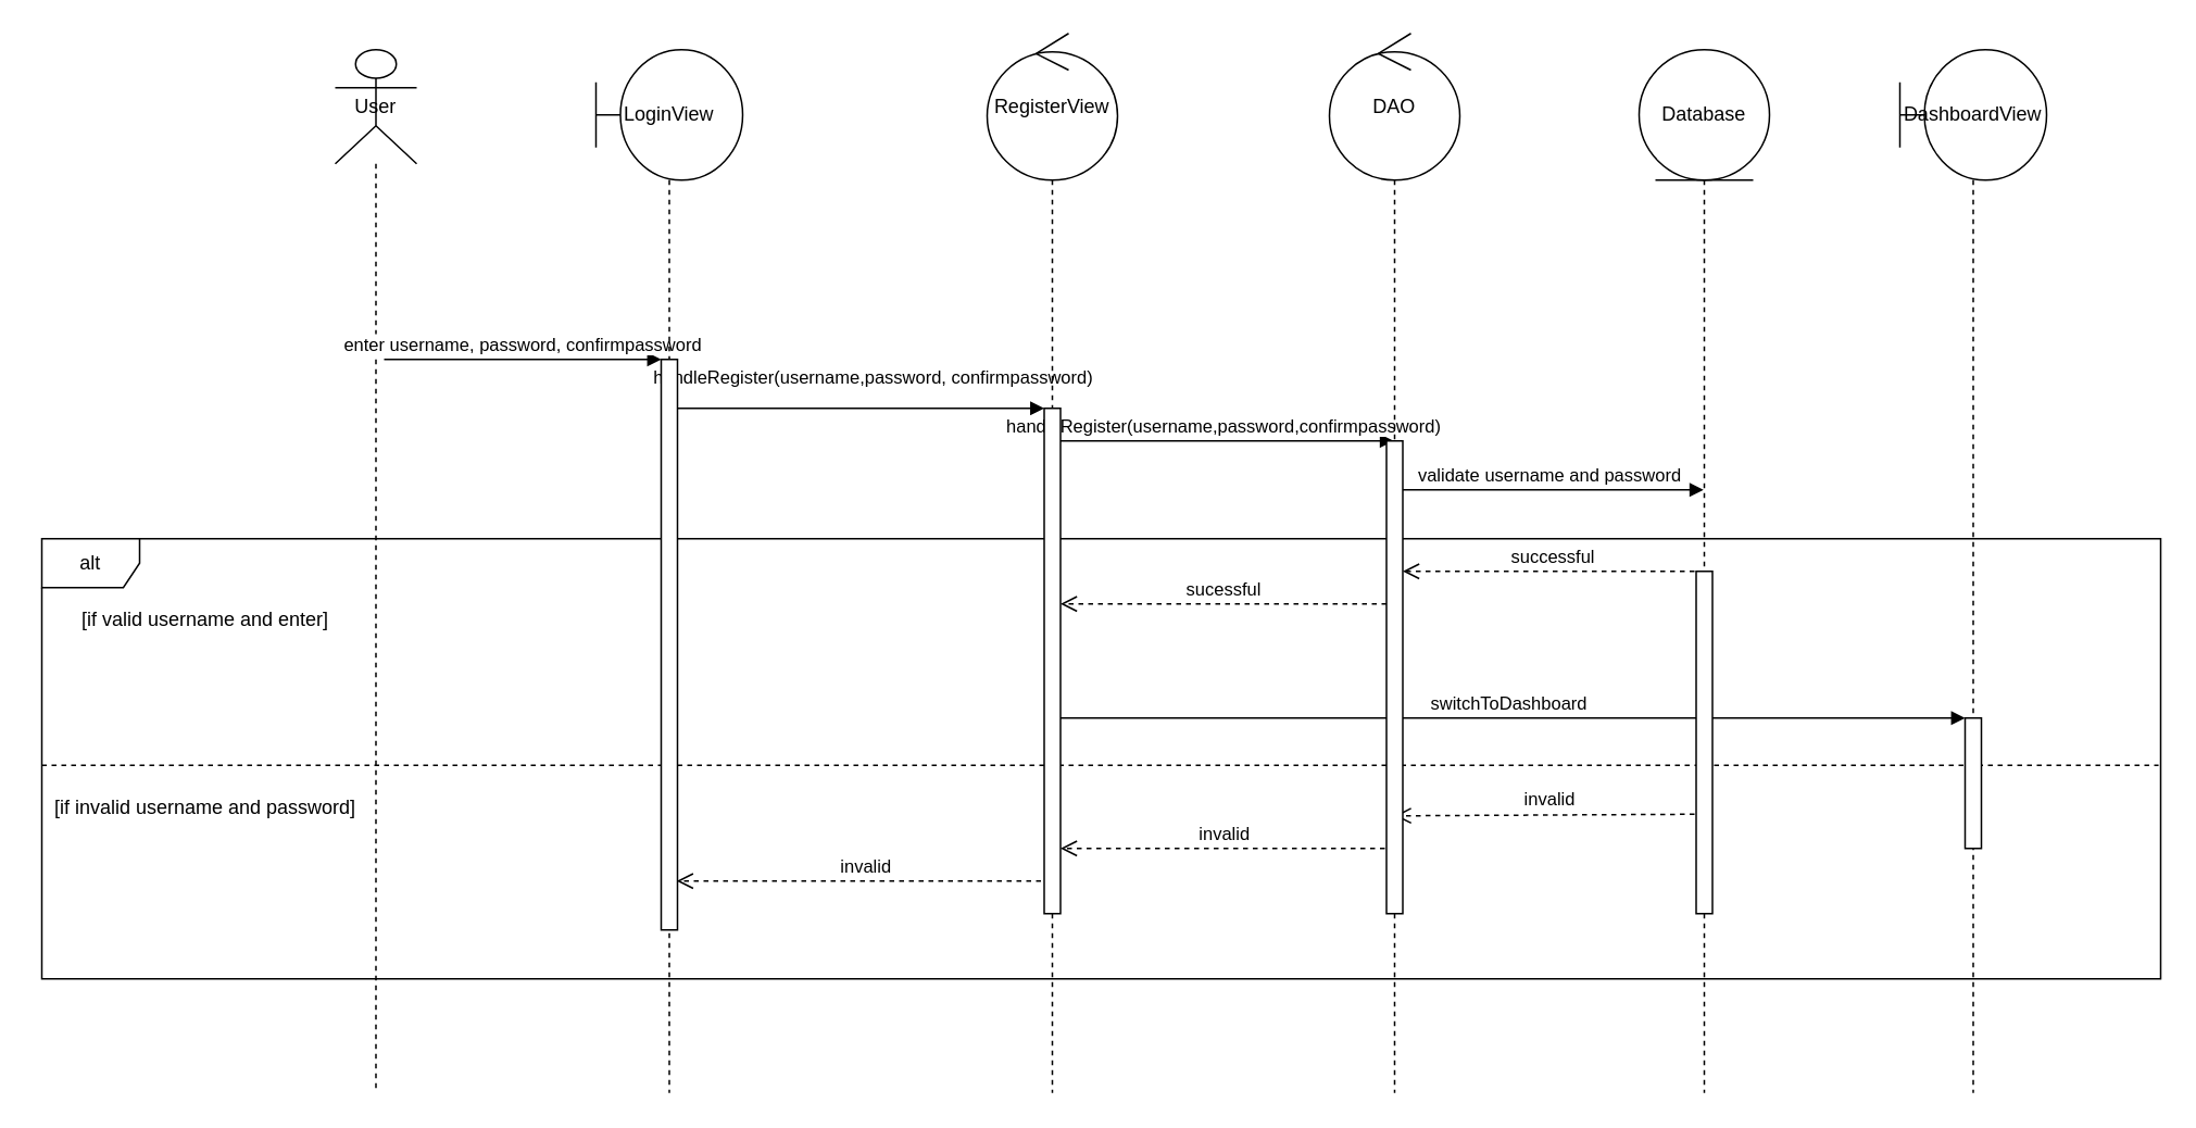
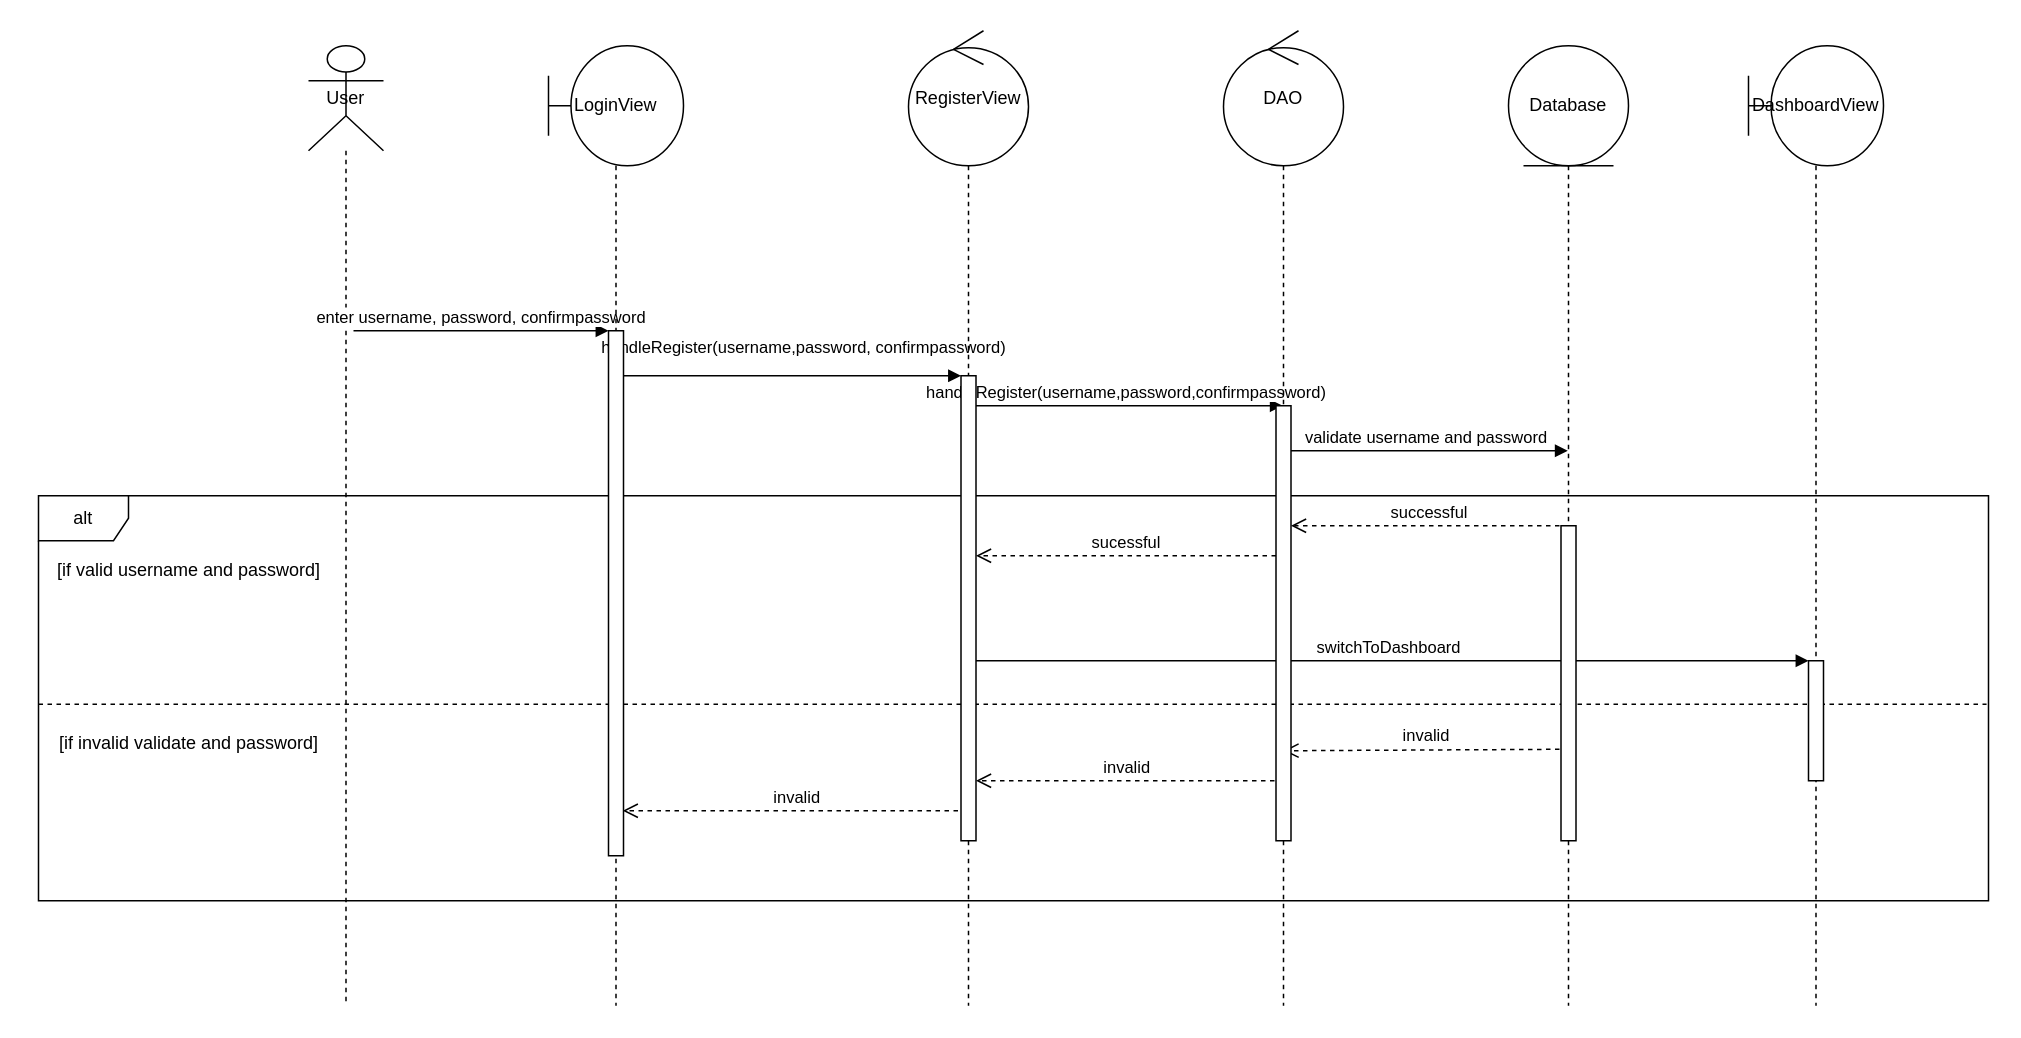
  <mxCell id="0" />
  <mxCell id="1" parent="0" />
  <mxCell id="2" value="User" style="shape=umlLifeline;perimeter=lifelinePerimeter;whiteSpace=wrap;html=1;container=1;dropTarget=0;collapsible=0;recursiveResize=0;outlineConnect=0;portConstraint=eastwest;newEdgeStyle={&quot;curved&quot;:0,&quot;rounded&quot;:0};participant=umlActor;size=70;" parent="1" vertex="1"><mxGeometry x="205" y="30" width="50" height="640" as="geometry" /></mxCell>
  <mxCell id="3" value="enter username, password, confirmpassword" style="html=1;verticalAlign=bottom;endArrow=block;curved=0;rounded=0;" parent="1" target="24" edge="1"><mxGeometry width="80" relative="1" as="geometry"><mxPoint x="235" y="220" as="sourcePoint" /><mxPoint x="395" y="220" as="targetPoint" /></mxGeometry></mxCell>
  <mxCell id="4" value="handleRegister(username,password, confirmpassword)" style="html=1;verticalAlign=bottom;endArrow=block;curved=0;rounded=0;" parent="1" target="18" edge="1"><mxGeometry x="0.067" y="10" width="80" relative="1" as="geometry"><mxPoint x="415" y="250" as="sourcePoint" /><mxPoint x="644.5" y="250" as="targetPoint" /><mxPoint as="offset" /></mxGeometry></mxCell>
  <mxCell id="5" value="handleRegister(username,password,confirmpassword)" style="html=1;verticalAlign=bottom;endArrow=block;curved=0;rounded=0;" parent="1" edge="1"><mxGeometry width="80" relative="1" as="geometry"><mxPoint x="645" y="270" as="sourcePoint" /><mxPoint x="854.5" y="270" as="targetPoint" /></mxGeometry></mxCell>
  <mxCell id="6" value="validate username and password" style="html=1;verticalAlign=bottom;endArrow=block;curved=0;rounded=0;" parent="1" edge="1"><mxGeometry width="80" relative="1" as="geometry"><mxPoint x="855" y="300" as="sourcePoint" /><mxPoint x="1044.5" y="300" as="targetPoint" /></mxGeometry></mxCell>
  <mxCell id="7" value="alt" style="shape=umlFrame;whiteSpace=wrap;html=1;pointerEvents=0;" parent="1" vertex="1"><mxGeometry x="25" y="330" width="1300" height="270" as="geometry" /></mxCell>
  <mxCell id="8" value="successful" style="html=1;verticalAlign=bottom;endArrow=open;dashed=1;endSize=8;curved=0;rounded=0;" parent="1" edge="1"><mxGeometry relative="1" as="geometry"><mxPoint x="1045" y="350" as="sourcePoint" /><mxPoint x="860" y="350" as="targetPoint" /></mxGeometry></mxCell>
  <mxCell id="9" value="sucessful" style="html=1;verticalAlign=bottom;endArrow=open;dashed=1;endSize=8;curved=0;rounded=0;" parent="1" edge="1"><mxGeometry relative="1" as="geometry"><mxPoint x="850" y="370" as="sourcePoint" /><mxPoint x="650" y="370" as="targetPoint" /></mxGeometry></mxCell>
  <mxCell id="10" value="switchToDashboard" style="html=1;verticalAlign=bottom;endArrow=block;curved=0;rounded=0;" parent="1" target="26" edge="1"><mxGeometry x="0.001" width="80" relative="1" as="geometry"><mxPoint x="645" y="440" as="sourcePoint" /><mxPoint x="1215" y="440" as="targetPoint" /><mxPoint as="offset" /></mxGeometry></mxCell>
  <mxCell id="11" value="invalid" style="html=1;verticalAlign=bottom;endArrow=open;dashed=1;endSize=8;curved=0;rounded=0;" parent="1" edge="1"><mxGeometry relative="1" as="geometry"><mxPoint x="1045" y="499" as="sourcePoint" /><mxPoint x="855" y="500" as="targetPoint" /></mxGeometry></mxCell>
  <mxCell id="12" value="invalid&amp;nbsp;" style="html=1;verticalAlign=bottom;endArrow=open;dashed=1;endSize=8;curved=0;rounded=0;" parent="1" edge="1"><mxGeometry relative="1" as="geometry"><mxPoint x="855" y="520" as="sourcePoint" /><mxPoint x="650" y="520" as="targetPoint" /></mxGeometry></mxCell>
  <mxCell id="13" value="invalid&amp;nbsp;" style="html=1;verticalAlign=bottom;endArrow=open;dashed=1;endSize=8;curved=0;rounded=0;" parent="1" edge="1"><mxGeometry relative="1" as="geometry"><mxPoint x="650" y="540" as="sourcePoint" /><mxPoint x="414.5" y="540" as="targetPoint" /></mxGeometry></mxCell>
  <mxCell id="14" value="" style="endArrow=none;dashed=1;html=1;rounded=0;exitX=0;exitY=0.515;exitDx=0;exitDy=0;exitPerimeter=0;entryX=0.999;entryY=0.515;entryDx=0;entryDy=0;entryPerimeter=0;" parent="1" source="7" target="7" edge="1"><mxGeometry width="50" height="50" relative="1" as="geometry"><mxPoint x="115" y="470" as="sourcePoint" /><mxPoint x="1325" y="470" as="targetPoint" /></mxGeometry></mxCell>
- <mxCell id="15" value="[if valid username and enter]" style="text;html=1;align=center;verticalAlign=middle;resizable=0;points=[];autosize=1;strokeColor=none;fillColor=none;" parent="1" vertex="1"><mxGeometry x="25" y="365" width="200" height="30" as="geometry" /></mxCell>
- <mxCell id="16" value="[if invalid username and password]" style="text;html=1;align=center;verticalAlign=middle;resizable=0;points=[];autosize=1;strokeColor=none;fillColor=none;" parent="1" vertex="1"><mxGeometry x="20" y="480" width="210" height="30" as="geometry" /></mxCell>
+ <mxCell id="15" value="[if valid username and password]" style="text;html=1;align=center;verticalAlign=middle;resizable=0;points=[];autosize=1;strokeColor=none;fillColor=none;" parent="1" vertex="1"><mxGeometry x="25" y="365" width="200" height="30" as="geometry" /></mxCell>
+ <mxCell id="16" value="[if invalid validate and password]" style="text;html=1;align=center;verticalAlign=middle;resizable=0;points=[];autosize=1;strokeColor=none;fillColor=none;" parent="1" vertex="1"><mxGeometry x="20" y="480" width="210" height="30" as="geometry" /></mxCell>
  <mxCell id="17" value="RegisterView" style="shape=umlLifeline;perimeter=lifelinePerimeter;whiteSpace=wrap;html=1;container=1;dropTarget=0;collapsible=0;recursiveResize=0;outlineConnect=0;portConstraint=eastwest;newEdgeStyle={&quot;curved&quot;:0,&quot;rounded&quot;:0};participant=umlControl;size=90;" parent="1" vertex="1"><mxGeometry x="605" y="20" width="80" height="650" as="geometry" /></mxCell>
  <mxCell id="18" value="" style="html=1;points=[[0,0,0,0,5],[0,1,0,0,-5],[1,0,0,0,5],[1,1,0,0,-5]];perimeter=orthogonalPerimeter;outlineConnect=0;targetShapes=umlLifeline;portConstraint=eastwest;newEdgeStyle={&quot;curved&quot;:0,&quot;rounded&quot;:0};" parent="17" vertex="1"><mxGeometry x="35" y="230" width="10" height="310" as="geometry" /></mxCell>
  <mxCell id="19" value="DAO" style="shape=umlLifeline;perimeter=lifelinePerimeter;whiteSpace=wrap;html=1;container=1;dropTarget=0;collapsible=0;recursiveResize=0;outlineConnect=0;portConstraint=eastwest;newEdgeStyle={&quot;curved&quot;:0,&quot;rounded&quot;:0};participant=umlControl;size=90;" parent="1" vertex="1"><mxGeometry x="815" y="20" width="80" height="650" as="geometry" /></mxCell>
  <mxCell id="20" value="" style="html=1;points=[[0,0,0,0,5],[0,1,0,0,-5],[1,0,0,0,5],[1,1,0,0,-5]];perimeter=orthogonalPerimeter;outlineConnect=0;targetShapes=umlLifeline;portConstraint=eastwest;newEdgeStyle={&quot;curved&quot;:0,&quot;rounded&quot;:0};" parent="19" vertex="1"><mxGeometry x="35" y="250" width="10" height="290" as="geometry" /></mxCell>
  <mxCell id="21" value="Database" style="shape=umlLifeline;perimeter=lifelinePerimeter;whiteSpace=wrap;html=1;container=1;dropTarget=0;collapsible=0;recursiveResize=0;outlineConnect=0;portConstraint=eastwest;newEdgeStyle={&quot;curved&quot;:0,&quot;rounded&quot;:0};participant=umlEntity;size=80;" parent="1" vertex="1"><mxGeometry x="1005" y="30" width="80" height="640" as="geometry" /></mxCell>
  <mxCell id="22" value="" style="html=1;points=[[0,0,0,0,5],[0,1,0,0,-5],[1,0,0,0,5],[1,1,0,0,-5]];perimeter=orthogonalPerimeter;outlineConnect=0;targetShapes=umlLifeline;portConstraint=eastwest;newEdgeStyle={&quot;curved&quot;:0,&quot;rounded&quot;:0};" parent="21" vertex="1"><mxGeometry x="35" y="320" width="10" height="210" as="geometry" /></mxCell>
  <mxCell id="23" value="LoginView" style="shape=umlLifeline;perimeter=lifelinePerimeter;whiteSpace=wrap;html=1;container=1;dropTarget=0;collapsible=0;recursiveResize=0;outlineConnect=0;portConstraint=eastwest;newEdgeStyle={&quot;curved&quot;:0,&quot;rounded&quot;:0};participant=umlBoundary;size=80;" parent="1" vertex="1"><mxGeometry x="365" y="30" width="90" height="640" as="geometry" /></mxCell>
  <mxCell id="24" value="" style="html=1;points=[[0,0,0,0,5],[0,1,0,0,-5],[1,0,0,0,5],[1,1,0,0,-5]];perimeter=orthogonalPerimeter;outlineConnect=0;targetShapes=umlLifeline;portConstraint=eastwest;newEdgeStyle={&quot;curved&quot;:0,&quot;rounded&quot;:0};" parent="23" vertex="1"><mxGeometry x="40" y="190" width="10" height="350" as="geometry" /></mxCell>
  <mxCell id="25" value="DashboardView" style="shape=umlLifeline;perimeter=lifelinePerimeter;whiteSpace=wrap;html=1;container=1;dropTarget=0;collapsible=0;recursiveResize=0;outlineConnect=0;portConstraint=eastwest;newEdgeStyle={&quot;curved&quot;:0,&quot;rounded&quot;:0};participant=umlBoundary;size=80;" parent="1" vertex="1"><mxGeometry x="1165" y="30" width="90" height="640" as="geometry" /></mxCell>
  <mxCell id="26" value="" style="html=1;points=[[0,0,0,0,5],[0,1,0,0,-5],[1,0,0,0,5],[1,1,0,0,-5]];perimeter=orthogonalPerimeter;outlineConnect=0;targetShapes=umlLifeline;portConstraint=eastwest;newEdgeStyle={&quot;curved&quot;:0,&quot;rounded&quot;:0};" parent="25" vertex="1"><mxGeometry x="40" y="410" width="10" height="80" as="geometry" /></mxCell>
